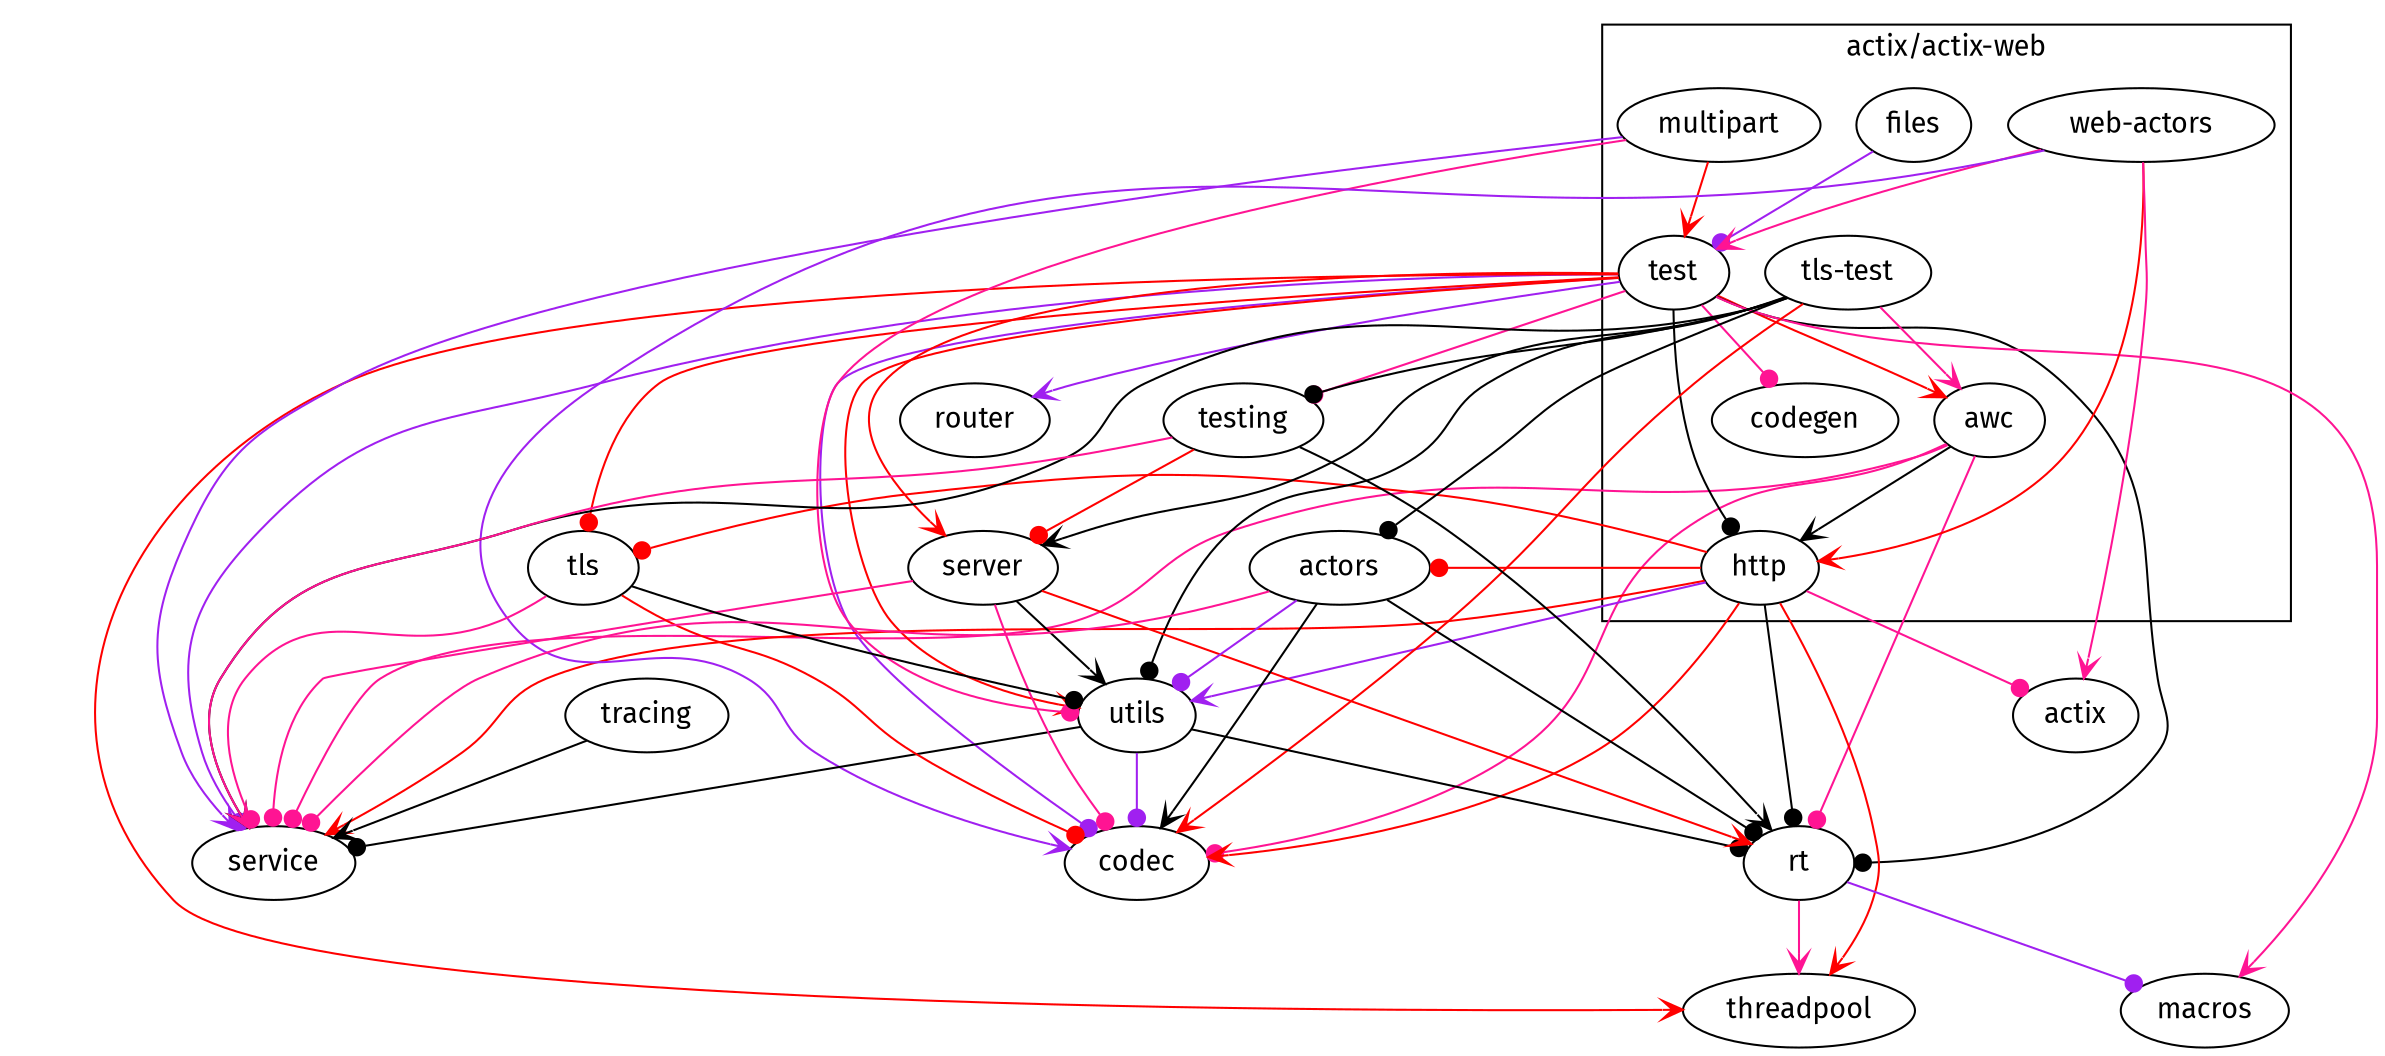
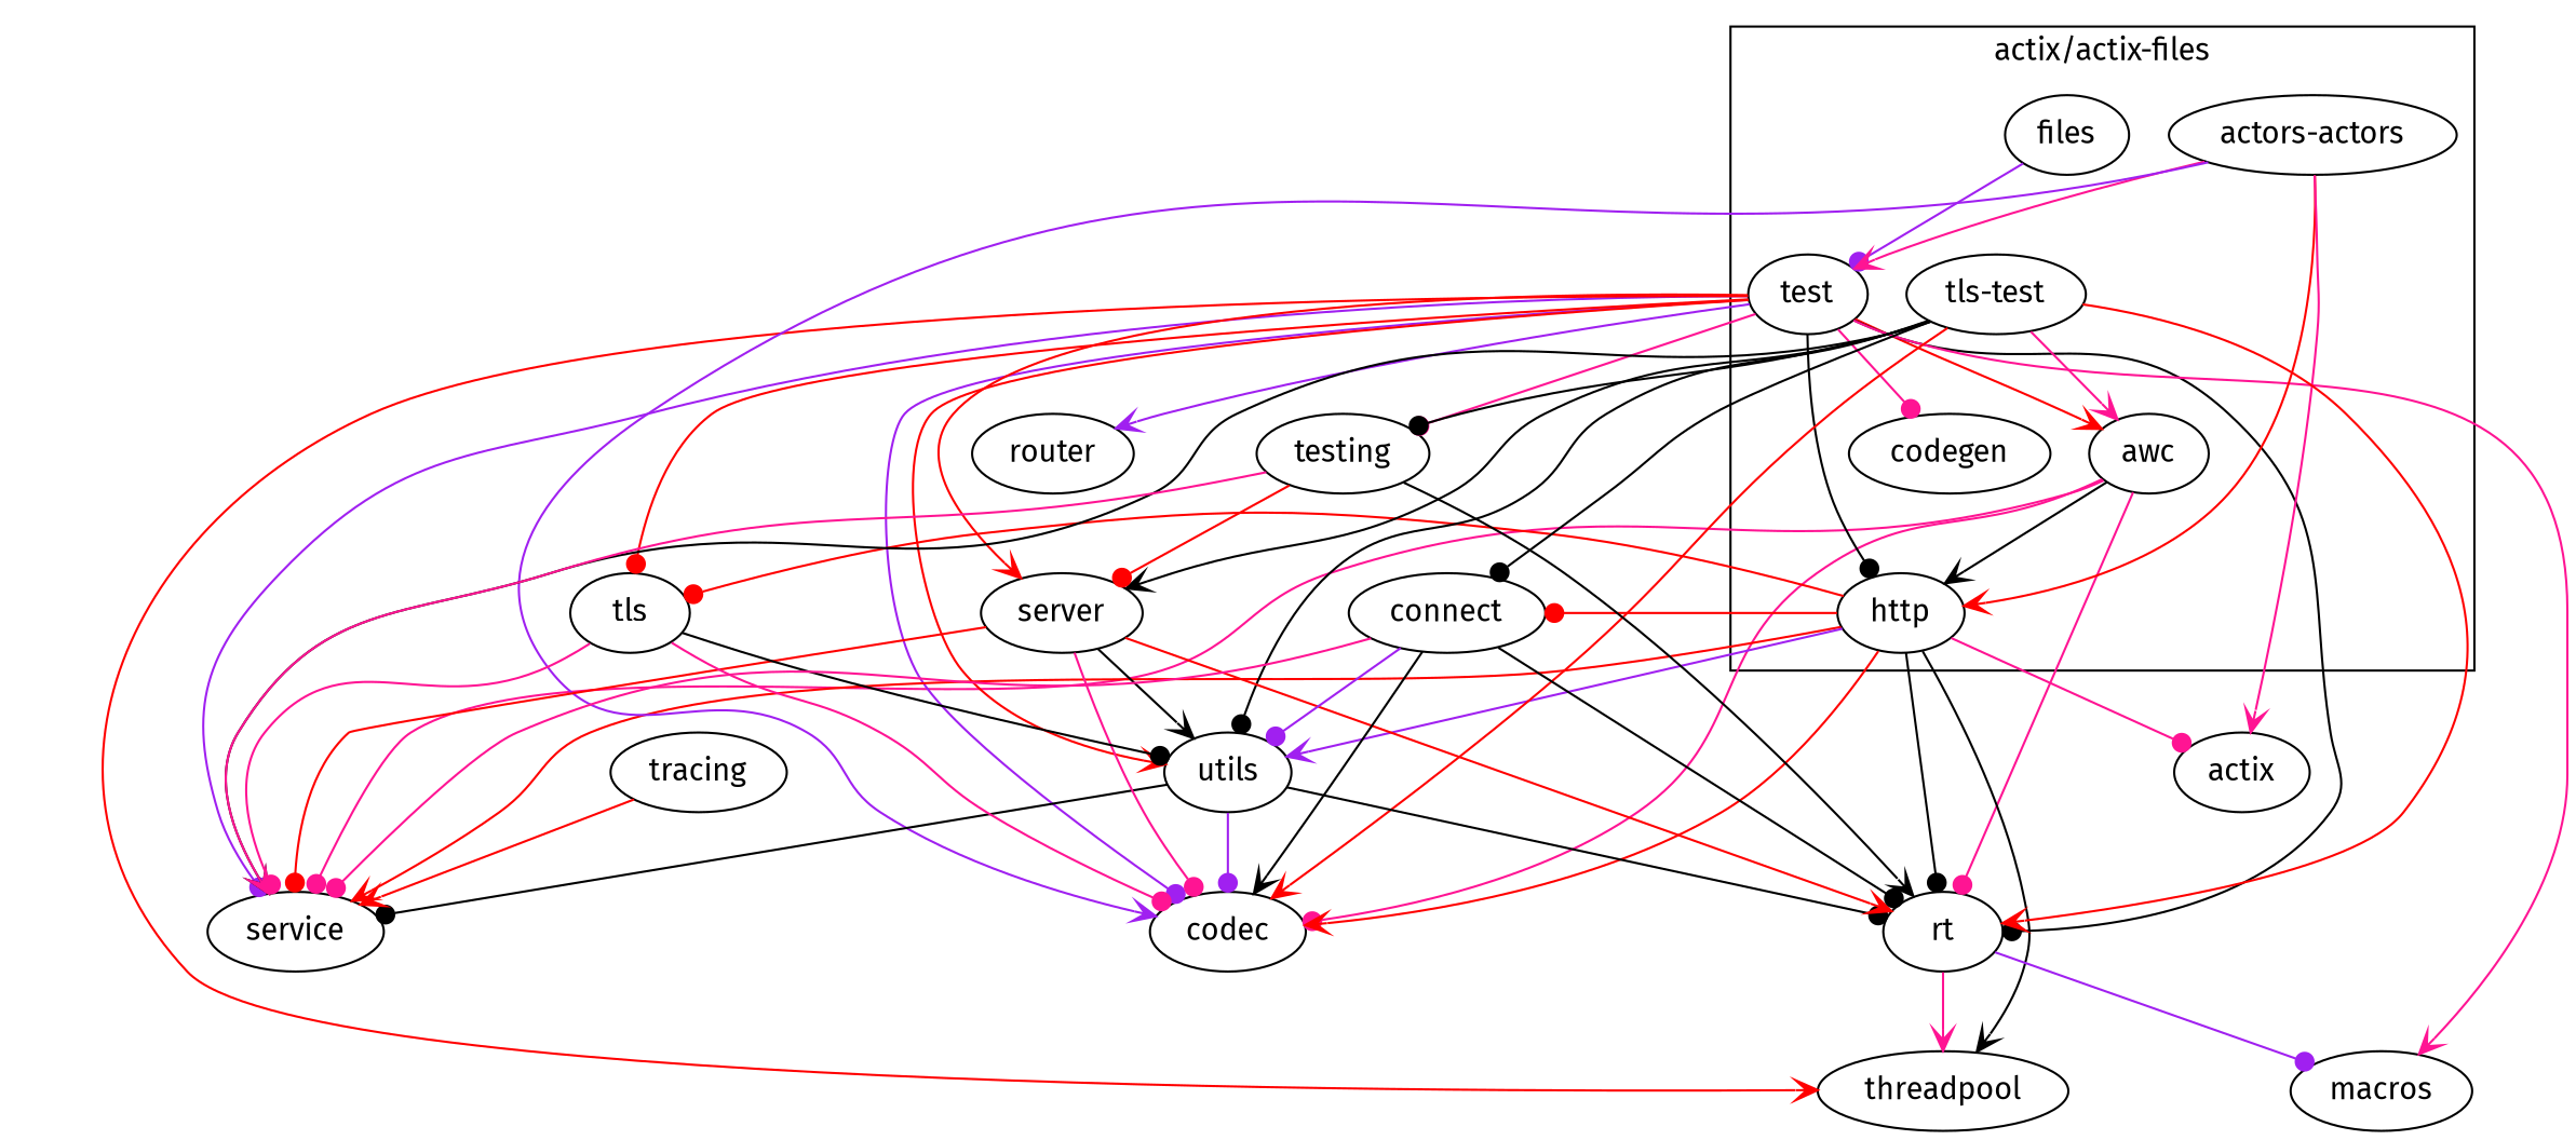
  digraph {
    fontname="Fira Sans"
    node [fontname="Fira Sans"]
    edge [arrowhead=dot color=deeppink fontname="Fira Sans"]
    awc
    n2 [label=test]
    files
    http
-   multipart
-   "web-actors"
+   "web-actors" [label="actors-actors"]
    codegen
    n8 [label="tls-test"]
    codec
    service
    rt
    utils
    router
    server
    testing
    macros
    threadpool
    tls
    actix
-   connect [label=actors]
+   connect
    tracing
    subgraph cluster_1 {
-     label="actix/actix-web"
+     label="actix/actix-files"
      awc
      n2
      files
      http
-     multipart
      "web-actors"
      codegen
      n8
    }
    awc -> http [arrowhead=vee color=black]
    awc -> codec
    awc -> service
    awc -> rt
    n2 -> awc [arrowhead=vee color=red]
    n2 -> http [color=black]
    n2 -> codegen
    n2 -> codec [color=purple]
    n2 -> service [color=purple]
    n2 -> rt [color=black]
    n2 -> utils [arrowhead=vee color=red]
    n2 -> router [arrowhead=vee color=purple]
    n2 -> server [arrowhead=vee color=red]
    n2 -> testing
    n2 -> macros [arrowhead=vee]
    n2 -> threadpool [arrowhead=vee color=red]
    n2 -> tls [color=red]
    files -> n2 [color=purple]
    http -> codec [arrowhead=vee color=red]
    http -> service [arrowhead=vee color=red]
    http -> rt [color=black]
    http -> utils [arrowhead=vee color=purple]
-   http -> threadpool [arrowhead=vee color=red]
+   http -> threadpool [arrowhead=vee color=black]
    http -> tls [color=red]
    http -> actix
    http -> connect [color=red]
-   multipart -> n2 [arrowhead=vee color=red]
-   multipart -> service [arrowhead=vee color=purple]
-   multipart -> utils
    "web-actors" -> n2 [arrowhead=vee]
    "web-actors" -> http [arrowhead=vee color=red]
    "web-actors" -> codec [arrowhead=vee color=purple]
    "web-actors" -> actix [arrowhead=vee]
    n8 -> awc [arrowhead=vee]
    n8 -> codec [arrowhead=vee color=red]
    n8 -> service [arrowhead=vee color=black]
+   n8 -> rt [arrowhead=vee color=red]
    n8 -> utils [color=black]
    n8 -> server [arrowhead=vee color=black]
    n8 -> testing [color=black]
    n8 -> connect [color=black]
    rt -> macros [color=purple]
    rt -> threadpool [arrowhead=vee]
    utils -> codec [color=purple]
    utils -> service [color=black]
    utils -> rt [color=black]
    server -> codec
-   server -> service
+   server -> service [color=red]
    server -> rt [arrowhead=vee color=red]
    server -> utils [arrowhead=vee color=black]
    testing -> service [arrowhead=vee]
    testing -> rt [arrowhead=vee color=black]
    testing -> server [color=red]
-   tls -> codec [color=red]
+   tls -> codec
    tls -> service
    tls -> utils [color=black]
    connect -> codec [arrowhead=vee color=black]
    connect -> service
    connect -> rt [color=black]
    connect -> utils [color=purple]
-   tracing -> service [arrowhead=vee color=black]
+   tracing -> service [arrowhead=vee color=red]
  }
